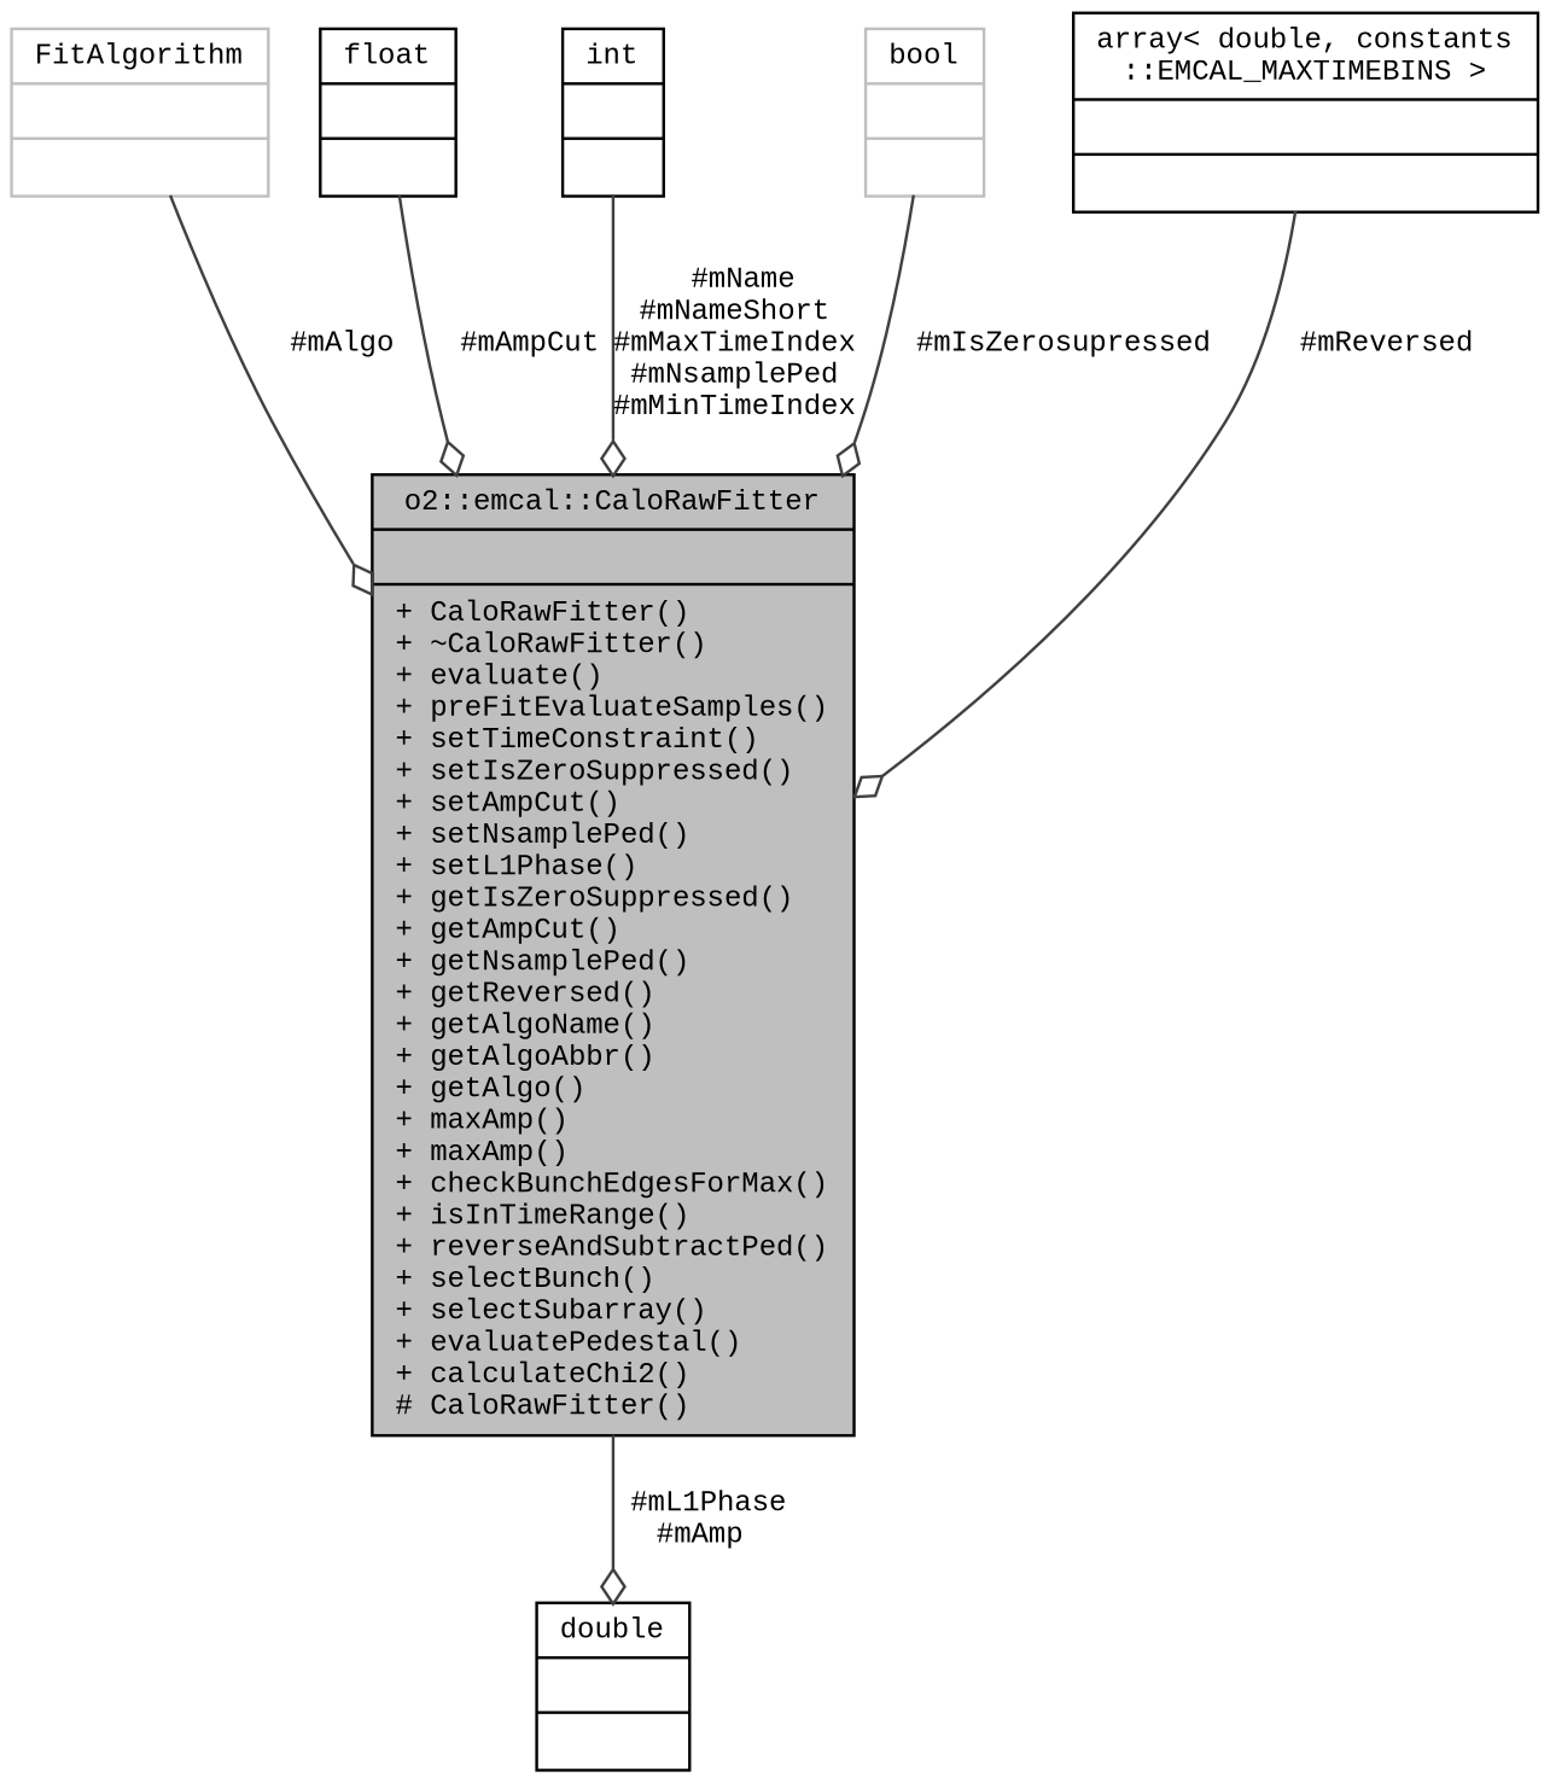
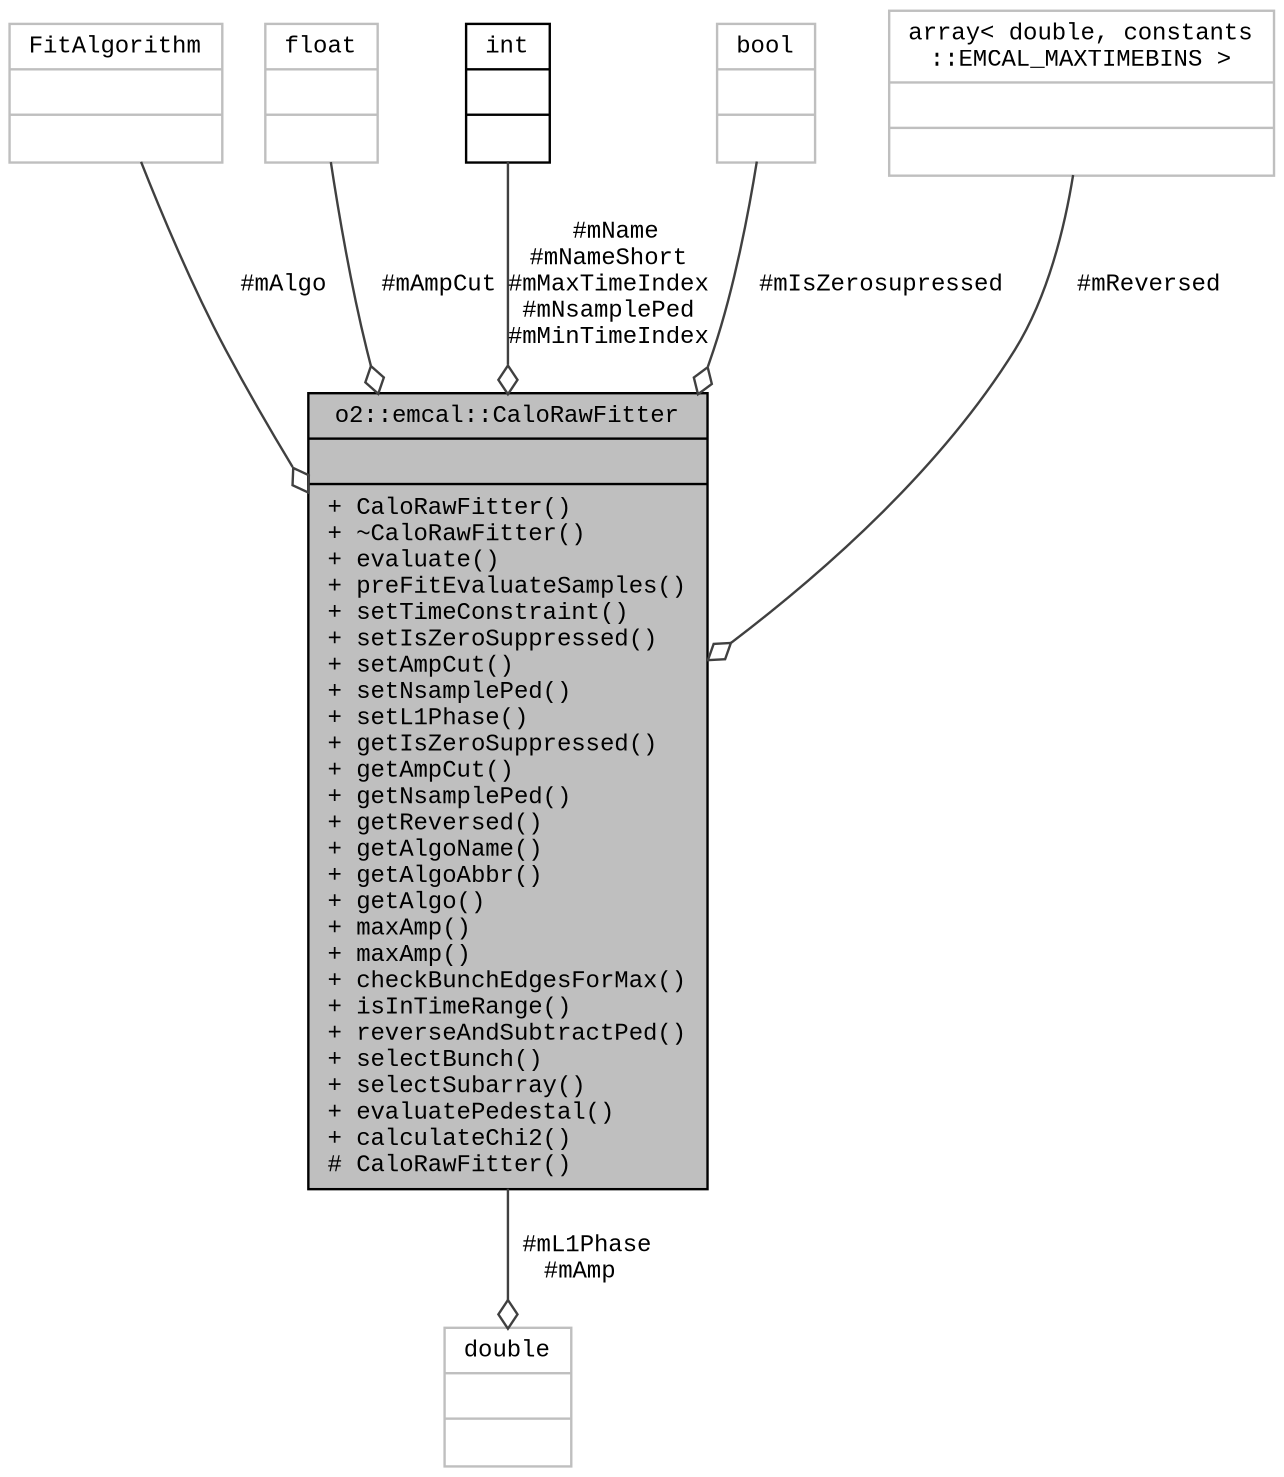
  digraph {
    fontname="Liberation Mono"
    node [color=grey75 fontname="Liberation Mono" fontsize=10 shape=record]
    edge [arrowhead=odiamond color=grey25 fontname="Liberation Mono" fontsize=10 labelfontname=Helvetica labelfontsize=10 style=solid]
    n1 [color=black fillcolor=grey75 fontcolor=black height=0.2 label="{o2::emcal::CaloRawFitter\n||+ CaloRawFitter()\l+ ~CaloRawFitter()\l+ evaluate()\l+ preFitEvaluateSamples()\l+ setTimeConstraint()\l+ setIsZeroSuppressed()\l+ setAmpCut()\l+ setNsamplePed()\l+ setL1Phase()\l+ getIsZeroSuppressed()\l+ getAmpCut()\l+ getNsamplePed()\l+ getReversed()\l+ getAlgoName()\l+ getAlgoAbbr()\l+ getAlgo()\l+ maxAmp()\l+ maxAmp()\l+ checkBunchEdgesForMax()\l+ isInTimeRange()\l+ reverseAndSubtractPed()\l+ selectBunch()\l+ selectSubarray()\l+ evaluatePedestal()\l+ calculateChi2()\l# CaloRawFitter()\l}" style=filled width=0.4]
-   n2 [color=black height=0.2 label="{double\n||}" width=0.4]
+   n2 [height=0.2 label="{double\n||}" width=0.4]
    n3 [height=0.2 label="{FitAlgorithm\n||}" width=0.4]
-   n4 [color=black height=0.2 label="{float\n||}" width=0.4]
+   n4 [height=0.2 label="{float\n||}" width=0.4]
    n5 [color=black height=0.2 label="{int\n||}" width=0.4]
    n6 [height=0.2 label="{bool\n||}" width=0.4]
-   n7 [color=black height=0.2 label="{array\< double, constants\l::EMCAL_MAXTIMEBINS \>\n||}" width=0.4]
+   n7 [height=0.2 label="{array\< double, constants\l::EMCAL_MAXTIMEBINS \>\n||}" width=0.4]
    n1 -> n2 [label=" #mL1Phase\n#mAmp"]
    n3 -> n1 [label=" #mAlgo"]
    n4 -> n1 [label=" #mAmpCut"]
    n5 -> n1 [label=" #mName\n#mNameShort\n#mMaxTimeIndex\n#mNsamplePed\n#mMinTimeIndex"]
    n6 -> n1 [label=" #mIsZerosupressed"]
    n7 -> n1 [label=" #mReversed"]
  }
